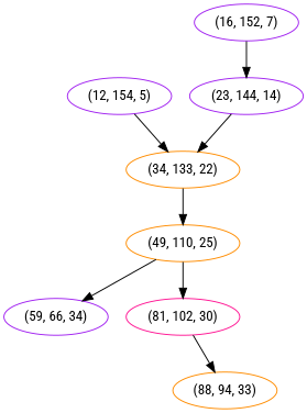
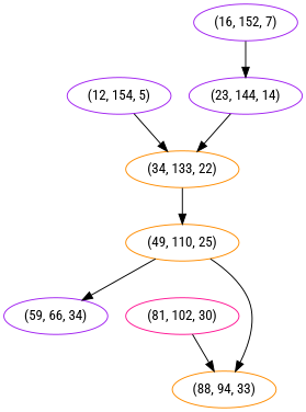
  digraph {
    fontname="Roboto Condensed"
    node [color=purple fontname="Roboto Condensed"]
    edge [fontname="Roboto Condensed"]
    "(34, 133, 22)" [color=darkorange]
    "(12, 154, 5)"
    "(16, 152, 7)"
    "(23, 144, 14)"
    "(49, 110, 25)" [color=darkorange]
    "(59, 66, 34)"
    "(81, 102, 30)" [color=deeppink]
    "(88, 94, 33)" [color=darkorange]
    "(34, 133, 22)" -> "(49, 110, 25)"
    "(12, 154, 5)" -> "(34, 133, 22)"
    "(16, 152, 7)" -> "(23, 144, 14)"
    "(23, 144, 14)" -> "(34, 133, 22)"
    "(49, 110, 25)" -> "(59, 66, 34)"
-   "(49, 110, 25)" -> "(81, 102, 30)"
+   "(49, 110, 25)" -> "(88, 94, 33)"
    "(81, 102, 30)" -> "(88, 94, 33)"
  }
